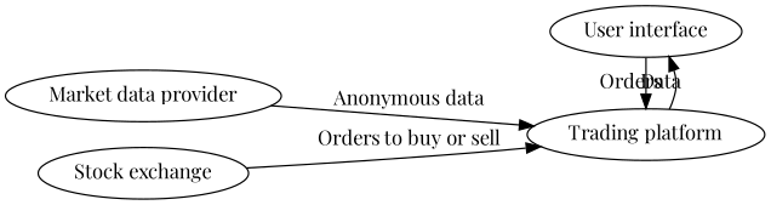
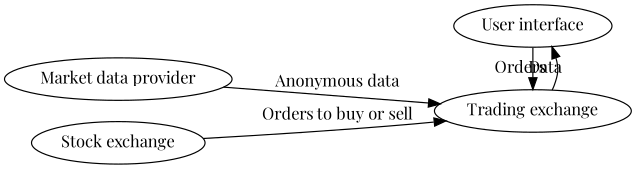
  digraph {
    fontname="Playfair Display"
    rankdir=LR
    node [fontname="Playfair Display"]
    edge [fontname="Playfair Display"]
-   "Trading platform"
+   "Trading platform" [label="Trading exchange"]
    "User interface"
    "Market data provider"
    "Stock exchange"
    subgraph sub_1 {
      rank=same
      "Trading platform"
      "User interface"
    }
    "Trading platform" -> "User interface" [label=Data]
    "User interface" -> "Trading platform" [label=Orders]
    "Market data provider" -> "Trading platform" [label="  Anonymous data"]
    "Stock exchange" -> "Trading platform" [label="  Orders to buy or sell"]
  }
